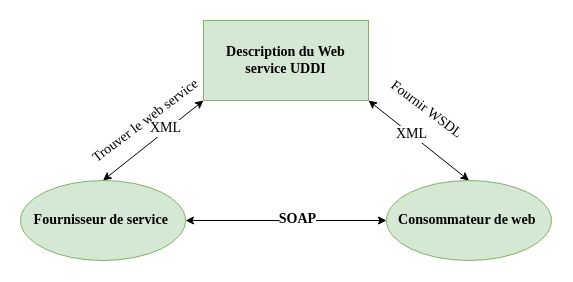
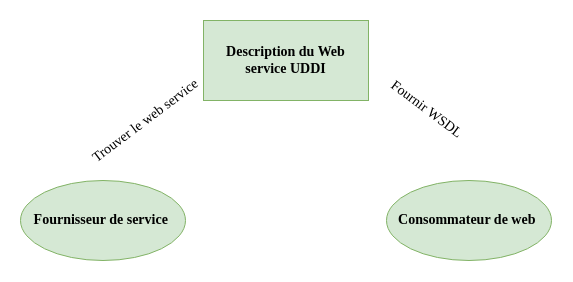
  <mxCell id="0" />
  <mxCell id="1" parent="0" />
- <mxCell id="2" value="" style="rounded=0;orthogonalLoop=1;jettySize=auto;html=1;entryX=0.5;entryY=0;entryDx=0;entryDy=0;startArrow=classic;startFill=1;exitX=0;exitY=1;exitDx=0;exitDy=0;fontFamily=Comic Sans MS;fontSize=14;" edge="1" parent="1" source="6" target="10"><mxGeometry relative="1" as="geometry"><mxPoint x="100.5" y="60" as="targetPoint" /></mxGeometry></mxCell>
- <mxCell id="3" value="XML" style="edgeLabel;html=1;align=center;verticalAlign=middle;resizable=0;points=[];fontFamily=Comic Sans MS;fontSize=14;" vertex="1" connectable="0" parent="2"><mxGeometry x="-0.276" y="-2" relative="1" as="geometry"><mxPoint as="offset" /></mxGeometry></mxCell>
- <mxCell id="4" style="edgeStyle=none;rounded=0;orthogonalLoop=1;jettySize=auto;html=1;entryX=0.5;entryY=0;entryDx=0;entryDy=0;startArrow=classic;startFill=1;exitX=1;exitY=1;exitDx=0;exitDy=0;fontFamily=Comic Sans MS;fontSize=14;" edge="1" parent="1" source="6" target="11"><mxGeometry relative="1" as="geometry" /></mxCell>
- <mxCell id="5" value="XML" style="edgeLabel;html=1;align=center;verticalAlign=middle;resizable=0;points=[];fontFamily=Comic Sans MS;fontSize=14;" vertex="1" connectable="0" parent="4"><mxGeometry x="-0.168" y="1" relative="1" as="geometry"><mxPoint y="1" as="offset" /></mxGeometry></mxCell>
  <mxCell id="6" value="&lt;b style=&quot;font-size: 14px;&quot;&gt;&lt;font style=&quot;font-size: 14px&quot;&gt;Description du Web service UDDI&lt;/font&gt;&lt;/b&gt;" style="whiteSpace=wrap;html=1;fillColor=#d5e8d4;strokeColor=#82b366;fontFamily=Comic Sans MS;fontSize=14;rounded=0;" vertex="1" parent="1"><mxGeometry x="203" y="20" width="165" height="80" as="geometry" /></mxCell>
  <mxCell id="7" value="" style="group;container=1;fontFamily=Comic Sans MS;fontSize=14;" vertex="1" connectable="0" parent="1"><mxGeometry x="20" y="180" width="531" height="80" as="geometry" /></mxCell>
- <mxCell id="8" style="edgeStyle=none;rounded=0;orthogonalLoop=1;jettySize=auto;html=1;entryX=0;entryY=0.5;entryDx=0;entryDy=0;startArrow=classic;startFill=1;fontFamily=Comic Sans MS;fontSize=14;" edge="1" parent="7" source="10" target="11"><mxGeometry relative="1" as="geometry" /></mxCell>
- <mxCell id="9" value="&lt;b style=&quot;font-size: 14px;&quot;&gt;&lt;font style=&quot;font-size: 14px&quot;&gt;SOAP&lt;/font&gt;&lt;/b&gt;" style="edgeLabel;html=1;align=center;verticalAlign=middle;resizable=0;points=[];fontFamily=Comic Sans MS;fontSize=14;" vertex="1" connectable="0" parent="8"><mxGeometry x="0.104" y="2" relative="1" as="geometry"><mxPoint as="offset" /></mxGeometry></mxCell>
  <mxCell id="10" value="&lt;font style=&quot;font-size: 14px;&quot;&gt;&lt;span style=&quot;font-size: 14px&quot;&gt;&lt;b style=&quot;font-size: 14px;&quot;&gt;Fournisseur de service&amp;nbsp;&lt;/b&gt;&lt;/span&gt;&lt;/font&gt;" style="ellipse;whiteSpace=wrap;html=1;fillColor=#d5e8d4;strokeColor=#82b366;fontFamily=Comic Sans MS;fontSize=14;" vertex="1" parent="7"><mxGeometry width="165" height="80" as="geometry" /></mxCell>
  <mxCell id="11" value="&lt;font style=&quot;font-size: 14px;&quot;&gt;&lt;span style=&quot;font-size: 14px&quot;&gt;&lt;b style=&quot;font-size: 14px;&quot;&gt;Consommateur de web&amp;nbsp;&lt;/b&gt;&lt;/span&gt;&lt;/font&gt;" style="ellipse;whiteSpace=wrap;html=1;fillColor=#d5e8d4;strokeColor=#82b366;fontFamily=Comic Sans MS;fontSize=14;" vertex="1" parent="7"><mxGeometry x="366" width="165" height="80" as="geometry" /></mxCell>
  <mxCell id="12" value="Trouver le web service" style="text;html=1;align=center;verticalAlign=middle;resizable=0;points=[];autosize=1;rotation=323;fontFamily=Comic Sans MS;fontSize=14;" vertex="1" parent="1"><mxGeometry x="65" y="111" width="160" height="20" as="geometry" /></mxCell>
  <mxCell id="13" value="Fournir WSDL" style="text;html=1;align=center;verticalAlign=middle;resizable=0;points=[];autosize=1;rotation=37;fontFamily=Comic Sans MS;fontSize=14;" vertex="1" parent="1"><mxGeometry x="371" y="99" width="110" height="20" as="geometry" /></mxCell>
